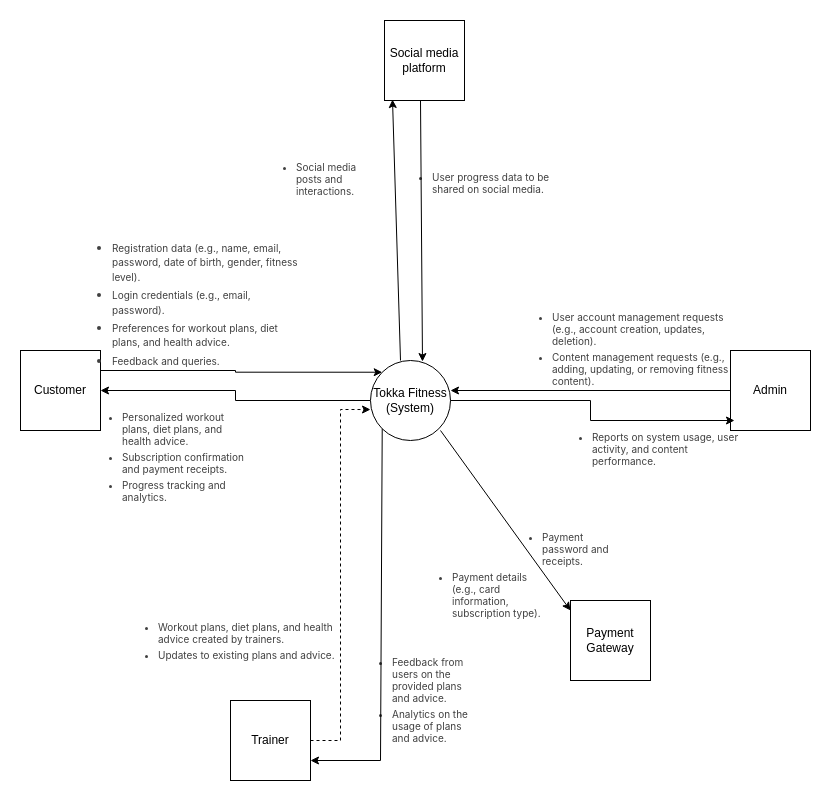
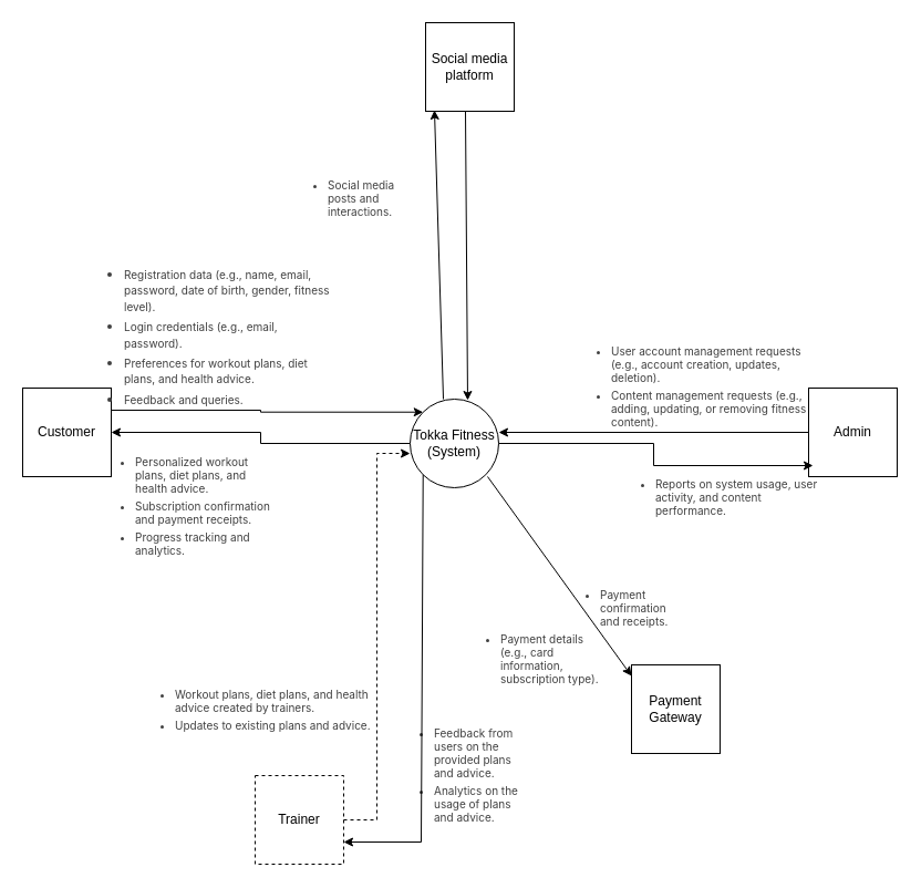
  <mxCell id="0" />
  <mxCell id="1" parent="0" />
  <mxCell id="2" value="" style="edgeStyle=orthogonalEdgeStyle;rounded=0;orthogonalLoop=1;jettySize=auto;html=1;" edge="1" parent="1" source="3" target="8"><mxGeometry relative="1" as="geometry" /></mxCell>
  <mxCell id="3" value="Tokka Fitness&lt;div&gt;(System)&lt;/div&gt;" style="ellipse;whiteSpace=wrap;html=1;aspect=fixed;" vertex="1" parent="1"><mxGeometry x="370" y="360" width="80" height="80" as="geometry" /></mxCell>
  <mxCell id="4" style="edgeStyle=orthogonalEdgeStyle;rounded=0;orthogonalLoop=1;jettySize=auto;html=1;entryX=1;entryY=0.375;entryDx=0;entryDy=0;entryPerimeter=0;" edge="1" parent="1" source="5" target="3"><mxGeometry relative="1" as="geometry"><mxPoint x="530" y="400" as="targetPoint" /></mxGeometry></mxCell>
  <mxCell id="5" value="Admin" style="whiteSpace=wrap;html=1;aspect=fixed;" vertex="1" parent="1"><mxGeometry x="730" y="350" width="80" height="80" as="geometry" /></mxCell>
- <mxCell id="6" value="Trainer" style="whiteSpace=wrap;html=1;aspect=fixed;" vertex="1" parent="1"><mxGeometry x="230" y="700" width="80" height="80" as="geometry" /></mxCell>
+ <mxCell id="6" value="Trainer" style="whiteSpace=wrap;html=1;aspect=fixed;dashed=1;" vertex="1" parent="1"><mxGeometry x="230" y="700" width="80" height="80" as="geometry" /></mxCell>
  <mxCell id="7" value="Payment Gateway" style="whiteSpace=wrap;html=1;aspect=fixed;" vertex="1" parent="1"><mxGeometry x="570" y="600" width="80" height="80" as="geometry" /></mxCell>
  <mxCell id="8" value="Customer" style="whiteSpace=wrap;html=1;aspect=fixed;" vertex="1" parent="1"><mxGeometry x="20" y="350" width="80" height="80" as="geometry" /></mxCell>
  <mxCell id="9" value="" style="edgeStyle=orthogonalEdgeStyle;rounded=0;orthogonalLoop=1;jettySize=auto;html=1;exitX=1;exitY=0.25;exitDx=0;exitDy=0;entryX=0;entryY=0;entryDx=0;entryDy=0;" edge="1" parent="1" source="8" target="3"><mxGeometry relative="1" as="geometry"><mxPoint x="235" y="360" as="sourcePoint" /><mxPoint x="346.716" y="371.716" as="targetPoint" /></mxGeometry></mxCell>
  <mxCell id="10" value="&lt;ul style=&quot;margin-top: 4px; margin-bottom: 0px; padding-left: calc(var(--ds-md-zoom)*24px); color: rgb(64, 64, 64); font-family: Inter, system-ui, -apple-system, BlinkMacSystemFont, &amp;quot;Segoe UI&amp;quot;, Roboto, &amp;quot;Noto Sans&amp;quot;, Ubuntu, Cantarell, &amp;quot;Helvetica Neue&amp;quot;, Oxygen, &amp;quot;Open Sans&amp;quot;, sans-serif; font-style: normal; font-variant-ligatures: normal; font-variant-caps: normal; font-weight: 400; letter-spacing: normal; orphans: 2; text-align: left; text-indent: 0px; text-transform: none; widows: 2; word-spacing: 0px; -webkit-text-stroke-width: 0px; white-space: normal; text-decoration-thickness: initial; text-decoration-style: initial; text-decoration-color: initial;&quot;&gt;&lt;li&gt;&lt;p style=&quot;margin-top: 0px; margin-right: 0px; margin-left: 0px; line-height: var(--ds-md-line-height); margin-bottom: 0px !important;&quot;&gt;&lt;font&gt;User account management requests (e.g., account creation, updates, deletion).&lt;/font&gt;&lt;/p&gt;&lt;/li&gt;&lt;li style=&quot;margin-top: 4px;&quot;&gt;&lt;p style=&quot;margin-top: 0px; margin-right: 0px; margin-left: 0px; line-height: var(--ds-md-line-height); margin-bottom: 0px !important;&quot;&gt;&lt;font&gt;Content management requests (e.g., adding, updating, or removing fitness content).&lt;/font&gt;&lt;/p&gt;&lt;/li&gt;&lt;/ul&gt;" style="text;whiteSpace=wrap;html=1;fontSize=10;" vertex="1" parent="1"><mxGeometry x="550" y="300" width="180" height="90" as="geometry" /></mxCell>
  <mxCell id="11" value="&lt;ul style=&quot;margin-top: 4px; margin-bottom: 0px; padding-left: calc(var(--ds-md-zoom)*24px); color: rgb(64, 64, 64); font-family: Inter, system-ui, -apple-system, BlinkMacSystemFont, &amp;quot;Segoe UI&amp;quot;, Roboto, &amp;quot;Noto Sans&amp;quot;, Ubuntu, Cantarell, &amp;quot;Helvetica Neue&amp;quot;, Oxygen, &amp;quot;Open Sans&amp;quot;, sans-serif; font-style: normal; font-variant-ligatures: normal; font-variant-caps: normal; font-weight: 400; letter-spacing: normal; orphans: 2; text-align: left; text-indent: 0px; text-transform: none; widows: 2; word-spacing: 0px; -webkit-text-stroke-width: 0px; white-space: normal; text-decoration-thickness: initial; text-decoration-style: initial; text-decoration-color: initial;&quot;&gt;&lt;li style=&quot;&quot;&gt;&lt;p style=&quot;margin-top: 0px; margin-right: 0px; margin-left: 0px; line-height: var(--ds-md-line-height); margin-bottom: 0px !important;&quot;&gt;&lt;font style=&quot;font-size: 10px;&quot;&gt;Registration data (e.g., name, email, password, date of birth, gender, fitness level).&lt;/font&gt;&lt;/p&gt;&lt;/li&gt;&lt;li style=&quot;margin-top: 4px;&quot;&gt;&lt;p style=&quot;margin-top: 0px; margin-right: 0px; margin-left: 0px; line-height: var(--ds-md-line-height); margin-bottom: 0px !important;&quot;&gt;&lt;font style=&quot;font-size: 10px;&quot;&gt;Login credentials (e.g., email, password).&lt;/font&gt;&lt;/p&gt;&lt;/li&gt;&lt;li style=&quot;margin-top: 4px;&quot;&gt;&lt;p style=&quot;margin-top: 0px; margin-right: 0px; margin-left: 0px; line-height: var(--ds-md-line-height); margin-bottom: 0px !important;&quot;&gt;&lt;font style=&quot;font-size: 10px;&quot;&gt;Preferences for workout plans, diet plans, and health advice.&lt;/font&gt;&lt;/p&gt;&lt;/li&gt;&lt;li style=&quot;margin-top: 4px;&quot;&gt;&lt;p style=&quot;margin-top: 0px; margin-right: 0px; margin-left: 0px; line-height: var(--ds-md-line-height); margin-bottom: 0px !important;&quot;&gt;&lt;font style=&quot;font-size: 10px;&quot;&gt;Feedback and queries.&lt;/font&gt;&lt;/p&gt;&lt;/li&gt;&lt;/ul&gt;" style="text;whiteSpace=wrap;html=1;" vertex="1" parent="1"><mxGeometry x="110" y="230" width="196" height="140" as="geometry" /></mxCell>
  <mxCell id="12" value="&lt;ul style=&quot;margin-top: 4px; margin-bottom: 0px; padding-left: calc(var(--ds-md-zoom)*24px); color: rgb(64, 64, 64); font-family: Inter, system-ui, -apple-system, BlinkMacSystemFont, &amp;quot;Segoe UI&amp;quot;, Roboto, &amp;quot;Noto Sans&amp;quot;, Ubuntu, Cantarell, &amp;quot;Helvetica Neue&amp;quot;, Oxygen, &amp;quot;Open Sans&amp;quot;, sans-serif; font-style: normal; font-variant-ligatures: normal; font-variant-caps: normal; font-weight: 400; letter-spacing: normal; orphans: 2; text-align: left; text-indent: 0px; text-transform: none; widows: 2; word-spacing: 0px; -webkit-text-stroke-width: 0px; white-space: normal; text-decoration-thickness: initial; text-decoration-style: initial; text-decoration-color: initial;&quot;&gt;&lt;li&gt;&lt;p style=&quot;margin-top: 0px; margin-right: 0px; margin-left: 0px; line-height: var(--ds-md-line-height); margin-bottom: 0px !important;&quot;&gt;Personalized workout plans, diet plans, and health advice.&lt;/p&gt;&lt;/li&gt;&lt;li style=&quot;margin-top: 4px;&quot;&gt;&lt;p style=&quot;margin-top: 0px; margin-right: 0px; margin-left: 0px; line-height: var(--ds-md-line-height); margin-bottom: 0px !important;&quot;&gt;Subscription confirmation and payment receipts.&lt;/p&gt;&lt;/li&gt;&lt;li style=&quot;margin-top: 4px;&quot;&gt;&lt;p style=&quot;margin-top: 0px; margin-right: 0px; margin-left: 0px; line-height: var(--ds-md-line-height); margin-bottom: 0px !important;&quot;&gt;Progress tracking and analytics.&lt;/p&gt;&lt;/li&gt;&lt;/ul&gt;" style="text;whiteSpace=wrap;html=1;fontSize=10;" vertex="1" parent="1"><mxGeometry x="120" y="400" width="130" height="90" as="geometry" /></mxCell>
  <mxCell id="13" style="edgeStyle=orthogonalEdgeStyle;rounded=0;orthogonalLoop=1;jettySize=auto;html=1;entryX=0.05;entryY=0.875;entryDx=0;entryDy=0;entryPerimeter=0;" edge="1" parent="1" source="3" target="5"><mxGeometry relative="1" as="geometry" /></mxCell>
  <mxCell id="14" value="&lt;ul style=&quot;margin-top: 4px; margin-bottom: 0px; padding-left: calc(var(--ds-md-zoom)*24px); color: rgb(64, 64, 64); font-family: Inter, system-ui, -apple-system, BlinkMacSystemFont, &amp;quot;Segoe UI&amp;quot;, Roboto, &amp;quot;Noto Sans&amp;quot;, Ubuntu, Cantarell, &amp;quot;Helvetica Neue&amp;quot;, Oxygen, &amp;quot;Open Sans&amp;quot;, sans-serif; font-style: normal; font-variant-ligatures: normal; font-variant-caps: normal; font-weight: 400; letter-spacing: normal; orphans: 2; text-align: left; text-indent: 0px; text-transform: none; widows: 2; word-spacing: 0px; -webkit-text-stroke-width: 0px; white-space: normal; text-decoration-thickness: initial; text-decoration-style: initial; text-decoration-color: initial;&quot;&gt;&lt;li&gt;&lt;p style=&quot;margin-top: 0px; margin-right: 0px; margin-left: 0px; line-height: var(--ds-md-line-height); margin-bottom: 0px !important;&quot;&gt;Reports on system usage, user activity, and content performance.&lt;/p&gt;&lt;/li&gt;&lt;/ul&gt;" style="text;whiteSpace=wrap;html=1;fontSize=10;" vertex="1" parent="1"><mxGeometry x="590" y="420" width="150" height="60" as="geometry" /></mxCell>
  <mxCell id="15" style="edgeStyle=orthogonalEdgeStyle;rounded=0;orthogonalLoop=1;jettySize=auto;html=1;entryX=0;entryY=0.613;entryDx=0;entryDy=0;entryPerimeter=0;dashed=1;" edge="1" parent="1" source="6" target="3"><mxGeometry relative="1" as="geometry" /></mxCell>
  <mxCell id="16" value="&lt;ul style=&quot;margin-top: 4px; margin-bottom: 0px; padding-left: calc(var(--ds-md-zoom)*24px); color: rgb(64, 64, 64); font-family: Inter, system-ui, -apple-system, BlinkMacSystemFont, &amp;quot;Segoe UI&amp;quot;, Roboto, &amp;quot;Noto Sans&amp;quot;, Ubuntu, Cantarell, &amp;quot;Helvetica Neue&amp;quot;, Oxygen, &amp;quot;Open Sans&amp;quot;, sans-serif; font-style: normal; font-variant-ligatures: normal; font-variant-caps: normal; font-weight: 400; letter-spacing: normal; orphans: 2; text-align: left; text-indent: 0px; text-transform: none; widows: 2; word-spacing: 0px; -webkit-text-stroke-width: 0px; white-space: normal; text-decoration-thickness: initial; text-decoration-style: initial; text-decoration-color: initial;&quot;&gt;&lt;li&gt;&lt;p style=&quot;margin-top: 0px; margin-right: 0px; margin-left: 0px; line-height: var(--ds-md-line-height); margin-bottom: 0px !important;&quot;&gt;Workout plans, diet plans, and health advice created by trainers.&lt;/p&gt;&lt;/li&gt;&lt;li style=&quot;margin-top: 4px;&quot;&gt;&lt;p style=&quot;margin-top: 0px; margin-right: 0px; margin-left: 0px; line-height: var(--ds-md-line-height); margin-bottom: 0px !important;&quot;&gt;Updates to existing plans and advice.&lt;/p&gt;&lt;/li&gt;&lt;/ul&gt;" style="text;whiteSpace=wrap;html=1;fontSize=10;" vertex="1" parent="1"><mxGeometry x="156" y="610" width="180" height="70" as="geometry" /></mxCell>
  <mxCell id="17" value="&lt;ul style=&quot;margin-top: 4px; margin-bottom: 0px; padding-left: calc(var(--ds-md-zoom)*24px); color: rgb(64, 64, 64); font-family: Inter, system-ui, -apple-system, BlinkMacSystemFont, &amp;quot;Segoe UI&amp;quot;, Roboto, &amp;quot;Noto Sans&amp;quot;, Ubuntu, Cantarell, &amp;quot;Helvetica Neue&amp;quot;, Oxygen, &amp;quot;Open Sans&amp;quot;, sans-serif; font-style: normal; font-variant-ligatures: normal; font-variant-caps: normal; font-weight: 400; letter-spacing: normal; orphans: 2; text-align: left; text-indent: 0px; text-transform: none; widows: 2; word-spacing: 0px; -webkit-text-stroke-width: 0px; white-space: normal; text-decoration-thickness: initial; text-decoration-style: initial; text-decoration-color: initial;&quot;&gt;&lt;li&gt;&lt;p style=&quot;margin-top: 0px; margin-right: 0px; margin-left: 0px; line-height: var(--ds-md-line-height); margin-bottom: 0px !important;&quot;&gt;Feedback from users on the provided plans and advice.&lt;/p&gt;&lt;/li&gt;&lt;li style=&quot;margin-top: 4px;&quot;&gt;&lt;p style=&quot;margin-top: 0px; margin-right: 0px; margin-left: 0px; line-height: var(--ds-md-line-height); margin-bottom: 0px !important;&quot;&gt;Analytics on the usage of plans and advice.&lt;/p&gt;&lt;/li&gt;&lt;/ul&gt;" style="text;whiteSpace=wrap;html=1;fontSize=10;" vertex="1" parent="1"><mxGeometry x="390" y="645" width="80" height="100" as="geometry" /></mxCell>
  <mxCell id="18" value="" style="endArrow=none;html=1;rounded=0;entryX=0;entryY=1;entryDx=0;entryDy=0;" edge="1" parent="1" target="3"><mxGeometry width="50" height="50" relative="1" as="geometry"><mxPoint x="380" y="760" as="sourcePoint" /><mxPoint x="380" y="420" as="targetPoint" /></mxGeometry></mxCell>
  <mxCell id="19" value="" style="endArrow=classic;html=1;rounded=0;entryX=1;entryY=0.75;entryDx=0;entryDy=0;" edge="1" parent="1" target="6"><mxGeometry width="50" height="50" relative="1" as="geometry"><mxPoint x="380" y="760" as="sourcePoint" /><mxPoint x="430" y="710" as="targetPoint" /></mxGeometry></mxCell>
  <mxCell id="20" value="" style="endArrow=classic;html=1;rounded=0;entryX=0;entryY=0.125;entryDx=0;entryDy=0;entryPerimeter=0;" edge="1" parent="1" target="7"><mxGeometry width="50" height="50" relative="1" as="geometry"><mxPoint x="440" y="430" as="sourcePoint" /><mxPoint x="490" y="380" as="targetPoint" /></mxGeometry></mxCell>
- <mxCell id="21" value="&lt;ul style=&quot;margin-top: 4px; margin-bottom: 0px; padding-left: calc(var(--ds-md-zoom)*24px); color: rgb(64, 64, 64); font-family: Inter, system-ui, -apple-system, BlinkMacSystemFont, &amp;quot;Segoe UI&amp;quot;, Roboto, &amp;quot;Noto Sans&amp;quot;, Ubuntu, Cantarell, &amp;quot;Helvetica Neue&amp;quot;, Oxygen, &amp;quot;Open Sans&amp;quot;, sans-serif; font-style: normal; font-variant-ligatures: normal; font-variant-caps: normal; font-weight: 400; letter-spacing: normal; orphans: 2; text-align: left; text-indent: 0px; text-transform: none; widows: 2; word-spacing: 0px; -webkit-text-stroke-width: 0px; white-space: normal; text-decoration-thickness: initial; text-decoration-style: initial; text-decoration-color: initial;&quot;&gt;&lt;li&gt;&lt;p style=&quot;margin-top: 0px; margin-right: 0px; margin-left: 0px; line-height: var(--ds-md-line-height); margin-bottom: 0px !important;&quot;&gt;Payment password and receipts.&lt;/p&gt;&lt;/li&gt;&lt;/ul&gt;" style="text;whiteSpace=wrap;html=1;fontSize=10;" vertex="1" parent="1"><mxGeometry x="540" y="520" width="75" height="50" as="geometry" /></mxCell>
+ <mxCell id="21" value="&lt;ul style=&quot;margin-top: 4px; margin-bottom: 0px; padding-left: calc(var(--ds-md-zoom)*24px); color: rgb(64, 64, 64); font-family: Inter, system-ui, -apple-system, BlinkMacSystemFont, &amp;quot;Segoe UI&amp;quot;, Roboto, &amp;quot;Noto Sans&amp;quot;, Ubuntu, Cantarell, &amp;quot;Helvetica Neue&amp;quot;, Oxygen, &amp;quot;Open Sans&amp;quot;, sans-serif; font-style: normal; font-variant-ligatures: normal; font-variant-caps: normal; font-weight: 400; letter-spacing: normal; orphans: 2; text-align: left; text-indent: 0px; text-transform: none; widows: 2; word-spacing: 0px; -webkit-text-stroke-width: 0px; white-space: normal; text-decoration-thickness: initial; text-decoration-style: initial; text-decoration-color: initial;&quot;&gt;&lt;li&gt;&lt;p style=&quot;margin-top: 0px; margin-right: 0px; margin-left: 0px; line-height: var(--ds-md-line-height); margin-bottom: 0px !important;&quot;&gt;Payment confirmation and receipts.&lt;/p&gt;&lt;/li&gt;&lt;/ul&gt;" style="text;whiteSpace=wrap;html=1;fontSize=10;" vertex="1" parent="1"><mxGeometry x="540" y="520" width="75" height="50" as="geometry" /></mxCell>
  <mxCell id="22" value="&lt;ul style=&quot;margin-top: 4px; margin-bottom: 0px; padding-left: calc(var(--ds-md-zoom)*24px); color: rgb(64, 64, 64); font-family: Inter, system-ui, -apple-system, BlinkMacSystemFont, &amp;quot;Segoe UI&amp;quot;, Roboto, &amp;quot;Noto Sans&amp;quot;, Ubuntu, Cantarell, &amp;quot;Helvetica Neue&amp;quot;, Oxygen, &amp;quot;Open Sans&amp;quot;, sans-serif; font-style: normal; font-variant-ligatures: normal; font-variant-caps: normal; font-weight: 400; letter-spacing: normal; orphans: 2; text-align: left; text-indent: 0px; text-transform: none; widows: 2; word-spacing: 0px; -webkit-text-stroke-width: 0px; white-space: normal; text-decoration-thickness: initial; text-decoration-style: initial; text-decoration-color: initial;&quot;&gt;&lt;li&gt;&lt;p style=&quot;margin-top: 0px; margin-right: 0px; margin-left: 0px; line-height: var(--ds-md-line-height); margin-bottom: 0px !important;&quot;&gt;Payment details (e.g., card information, subscription type).&lt;/p&gt;&lt;/li&gt;&lt;/ul&gt;" style="text;whiteSpace=wrap;html=1;fontSize=10;" vertex="1" parent="1"><mxGeometry x="450" y="560" width="100" height="50" as="geometry" /></mxCell>
  <mxCell id="23" value="Social media platform" style="whiteSpace=wrap;html=1;aspect=fixed;" vertex="1" parent="1"><mxGeometry x="384" y="20" width="80" height="80" as="geometry" /></mxCell>
  <mxCell id="24" value="" style="endArrow=classic;html=1;rounded=0;entryX=0.1;entryY=0.988;entryDx=0;entryDy=0;entryPerimeter=0;" edge="1" parent="1" target="23"><mxGeometry width="50" height="50" relative="1" as="geometry"><mxPoint x="400" y="360" as="sourcePoint" /><mxPoint x="450" y="310" as="targetPoint" /></mxGeometry></mxCell>
  <mxCell id="25" value="&lt;ul style=&quot;margin-top: 4px; margin-bottom: 0px; padding-left: calc(var(--ds-md-zoom)*24px); color: rgb(64, 64, 64); font-family: Inter, system-ui, -apple-system, BlinkMacSystemFont, &amp;quot;Segoe UI&amp;quot;, Roboto, &amp;quot;Noto Sans&amp;quot;, Ubuntu, Cantarell, &amp;quot;Helvetica Neue&amp;quot;, Oxygen, &amp;quot;Open Sans&amp;quot;, sans-serif; font-style: normal; font-variant-ligatures: normal; font-variant-caps: normal; font-weight: 400; letter-spacing: normal; orphans: 2; text-align: left; text-indent: 0px; text-transform: none; widows: 2; word-spacing: 0px; -webkit-text-stroke-width: 0px; white-space: normal; text-decoration-thickness: initial; text-decoration-style: initial; text-decoration-color: initial;&quot;&gt;&lt;li&gt;&lt;p style=&quot;margin-top: 0px; margin-right: 0px; margin-left: 0px; line-height: var(--ds-md-line-height); margin-bottom: 0px !important;&quot;&gt;Social media posts and interactions.&lt;/p&gt;&lt;/li&gt;&lt;/ul&gt;" style="text;whiteSpace=wrap;html=1;fontSize=10;" vertex="1" parent="1"><mxGeometry x="294" y="150" width="90" height="50" as="geometry" /></mxCell>
- <mxCell id="26" value="&lt;ul style=&quot;margin-top: 4px; margin-bottom: 0px; padding-left: calc(var(--ds-md-zoom)*24px); color: rgb(64, 64, 64); font-family: Inter, system-ui, -apple-system, BlinkMacSystemFont, &amp;quot;Segoe UI&amp;quot;, Roboto, &amp;quot;Noto Sans&amp;quot;, Ubuntu, Cantarell, &amp;quot;Helvetica Neue&amp;quot;, Oxygen, &amp;quot;Open Sans&amp;quot;, sans-serif; font-style: normal; font-variant-ligatures: normal; font-variant-caps: normal; font-weight: 400; letter-spacing: normal; orphans: 2; text-align: left; text-indent: 0px; text-transform: none; widows: 2; word-spacing: 0px; -webkit-text-stroke-width: 0px; white-space: normal; text-decoration-thickness: initial; text-decoration-style: initial; text-decoration-color: initial;&quot;&gt;&lt;li&gt;&lt;p style=&quot;margin-top: 0px; margin-right: 0px; margin-left: 0px; line-height: var(--ds-md-line-height); margin-bottom: 0px !important;&quot;&gt;User progress data to be shared on social media.&lt;/p&gt;&lt;/li&gt;&lt;/ul&gt;" style="text;whiteSpace=wrap;html=1;fontSize=10;" vertex="1" parent="1"><mxGeometry x="430" y="160" width="120" height="50" as="geometry" /></mxCell>
  <mxCell id="27" value="" style="endArrow=classic;html=1;rounded=0;entryX=0.65;entryY=0.013;entryDx=0;entryDy=0;entryPerimeter=0;" edge="1" parent="1" target="3"><mxGeometry width="50" height="50" relative="1" as="geometry"><mxPoint x="420" y="100" as="sourcePoint" /><mxPoint x="470" y="50" as="targetPoint" /></mxGeometry></mxCell>
